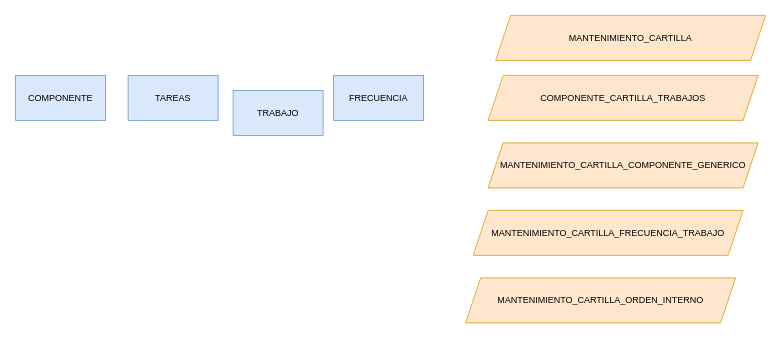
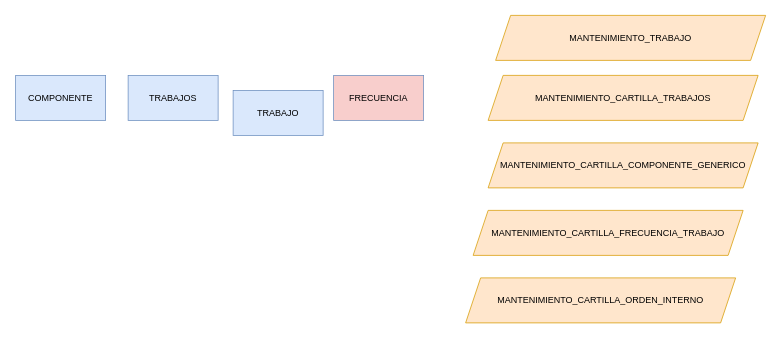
  <mxCell id="0" />
  <mxCell id="1" parent="0" />
  <mxCell id="2" value="TRABAJO" style="rounded=0;whiteSpace=wrap;html=1;fillColor=#dae8fc;strokeColor=#6c8ebf;" vertex="1" parent="1"><mxGeometry x="310" y="120" width="120" height="60" as="geometry" /></mxCell>
- <mxCell id="3" value="FRECUENCIA" style="rounded=0;whiteSpace=wrap;html=1;fillColor=#dae8fc;strokeColor=#6c8ebf;" vertex="1" parent="1"><mxGeometry x="444" y="100" width="120" height="60" as="geometry" /></mxCell>
- <mxCell id="4" value="TAREAS" style="rounded=0;whiteSpace=wrap;html=1;fillColor=#dae8fc;strokeColor=#6c8ebf;" vertex="1" parent="1"><mxGeometry x="170" y="100" width="120" height="60" as="geometry" /></mxCell>
- <mxCell id="5" value="COMPONENTE_CARTILLA_TRABAJOS" style="shape=parallelogram;perimeter=parallelogramPerimeter;whiteSpace=wrap;html=1;fixedSize=1;fillColor=#ffe6cc;strokeColor=#d79b00;" vertex="1" parent="1"><mxGeometry x="650" y="100" width="360" height="60" as="geometry" /></mxCell>
- <mxCell id="6" value="MANTENIMIENTO_CARTILLA" style="shape=parallelogram;perimeter=parallelogramPerimeter;whiteSpace=wrap;html=1;fixedSize=1;fillColor=#ffe6cc;strokeColor=#d79b00;" vertex="1" parent="1"><mxGeometry x="660" y="20" width="360" height="60" as="geometry" /></mxCell>
+ <mxCell id="3" value="FRECUENCIA" style="rounded=0;whiteSpace=wrap;html=1;fillColor=#f8cecc;strokeColor=#6c8ebf;" vertex="1" parent="1"><mxGeometry x="444" y="100" width="120" height="60" as="geometry" /></mxCell>
+ <mxCell id="4" value="TRABAJOS" style="rounded=0;whiteSpace=wrap;html=1;fillColor=#dae8fc;strokeColor=#6c8ebf;" vertex="1" parent="1"><mxGeometry x="170" y="100" width="120" height="60" as="geometry" /></mxCell>
+ <mxCell id="5" value="MANTENIMIENTO_CARTILLA_TRABAJOS" style="shape=parallelogram;perimeter=parallelogramPerimeter;whiteSpace=wrap;html=1;fixedSize=1;fillColor=#ffe6cc;strokeColor=#d79b00;" vertex="1" parent="1"><mxGeometry x="650" y="100" width="360" height="60" as="geometry" /></mxCell>
+ <mxCell id="6" value="MANTENIMIENTO_TRABAJO" style="shape=parallelogram;perimeter=parallelogramPerimeter;whiteSpace=wrap;html=1;fixedSize=1;fillColor=#ffe6cc;strokeColor=#d79b00;" vertex="1" parent="1"><mxGeometry x="660" y="20" width="360" height="60" as="geometry" /></mxCell>
  <mxCell id="7" value="MANTENIMIENTO_CARTILLA_COMPONENTE_GENERICO" style="shape=parallelogram;perimeter=parallelogramPerimeter;whiteSpace=wrap;html=1;fixedSize=1;fillColor=#ffe6cc;strokeColor=#d79b00;" vertex="1" parent="1"><mxGeometry x="650" y="190" width="360" height="60" as="geometry" /></mxCell>
  <mxCell id="8" value="COMPONENTE" style="rounded=0;whiteSpace=wrap;html=1;fillColor=#dae8fc;strokeColor=#6c8ebf;" vertex="1" parent="1"><mxGeometry x="20" y="100" width="120" height="60" as="geometry" /></mxCell>
  <mxCell id="9" value="MANTENIMIENTO_CARTILLA_FRECUENCIA_TRABAJO" style="shape=parallelogram;perimeter=parallelogramPerimeter;whiteSpace=wrap;html=1;fixedSize=1;fillColor=#ffe6cc;strokeColor=#d79b00;" vertex="1" parent="1"><mxGeometry x="630" y="280" width="360" height="60" as="geometry" /></mxCell>
  <mxCell id="10" value="MANTENIMIENTO_CARTILLA_ORDEN_INTERNO" style="shape=parallelogram;perimeter=parallelogramPerimeter;whiteSpace=wrap;html=1;fixedSize=1;fillColor=#ffe6cc;strokeColor=#d79b00;" vertex="1" parent="1"><mxGeometry x="620" y="370" width="360" height="60" as="geometry" /></mxCell>
